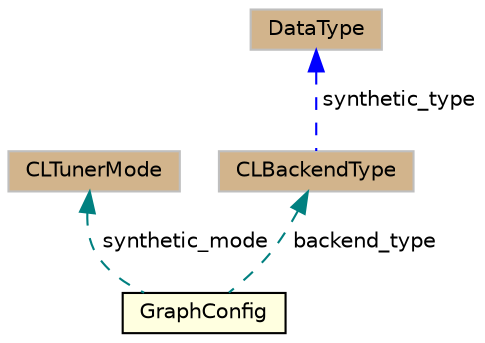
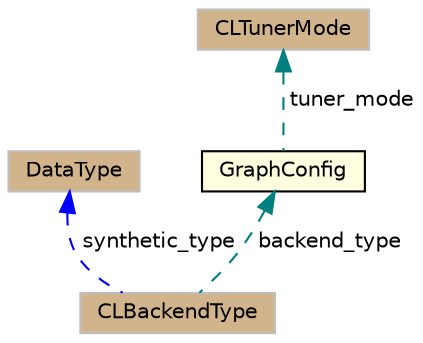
  digraph {
    node [color=grey75 fillcolor=tan fontname=Helvetica fontsize=10 shape=record style=filled]
    edge [color=teal dir=back fontname=Helvetica fontsize=10 labelfontname=Helvetica labelfontsize=10 style=dashed]
    n1 [color=black fillcolor=lightyellow fontcolor=black height=0.2 label=GraphConfig width=0.4]
    n2 [height=0.2 label=CLTunerMode width=0.4]
    n3 [height=0.2 label=CLBackendType width=0.4]
    n4 [height=0.2 label=DataType width=0.4]
-   n2 -> n1 [label=" synthetic_mode"]
-   n3 -> n1 [label=" backend_type"]
+   n2 -> n1 [label=" tuner_mode"]
+   n1 -> n3 [label=" backend_type"]
    n4 -> n3 [color=blue label=" synthetic_type"]
  }
